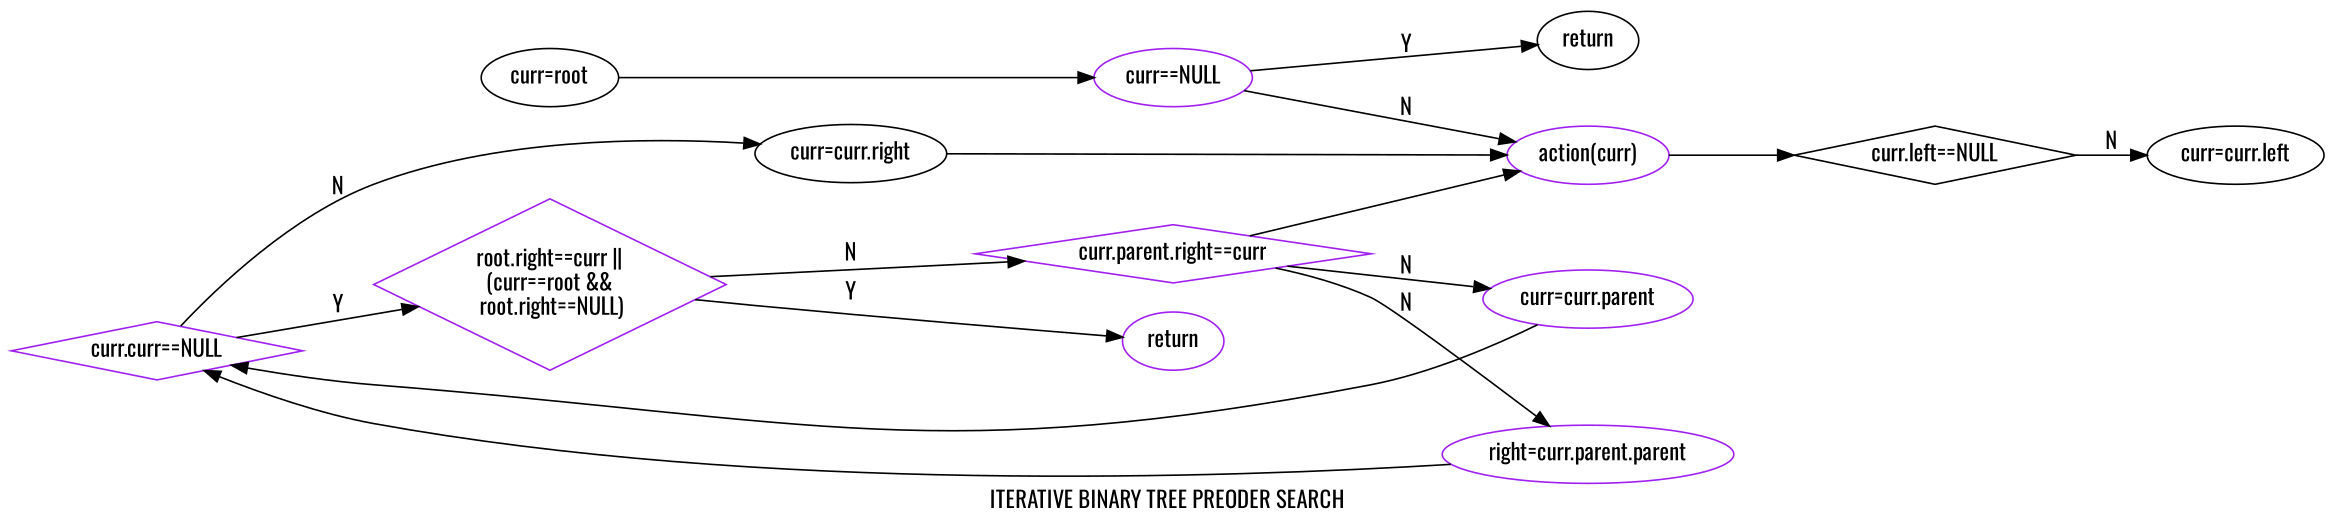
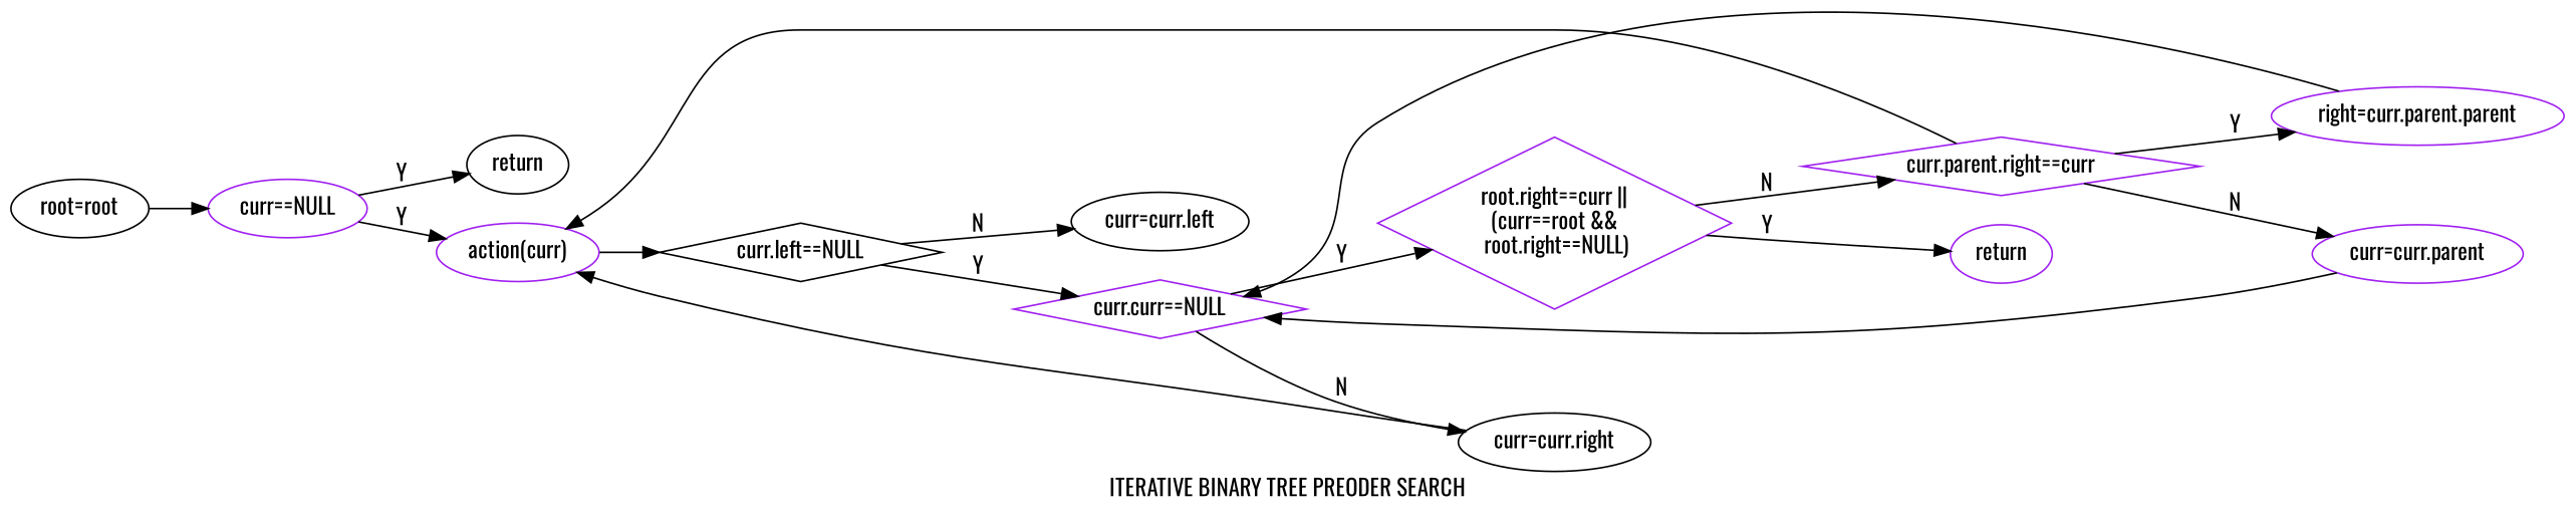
  digraph {
    fontname=Oswald
    label="ITERATIVE BINARY TREE PREODER SEARCH"
    rankdir=LR
    node [color=purple fontname=Oswald]
    edge [fontname=Oswald]
-   n1 [color=black label="curr=root"]
+   n1 [color=black label="root=root"]
    n2 [label="curr==NULL" shape=ellipse]
    n3 [color=black label=return]
    n4 [label="action(curr)"]
    n5 [color=black label="curr.left==NULL" shape=diamond]
    n6 [label=return]
    n7 [label="curr.curr==NULL" shape=diamond]
    n8 [color=black label="curr=curr.left"]
    n9 [color=black label="curr=curr.right"]
    n10 [label="root.right==curr ||\n(curr==root &&\n root.right==NULL)" shape=diamond]
    n11 [label="curr.parent.right==curr" shape=diamond]
    n12 [label="curr=curr.parent"]
    n13 [label="right=curr.parent.parent"]
    n1 -> n2
    n2 -> n3 [label=Y]
-   n2 -> n4 [label=N]
+   n2 -> n4 [label=Y]
    n4 -> n5
+   n5 -> n7 [label=Y]
    n5 -> n8 [label=N]
    n7 -> n9 [label=N]
    n7 -> n10 [label=Y]
    n9 -> n4
    n10 -> n6 [label=Y]
    n10 -> n11 [label=N]
    n11 -> n4
    n11 -> n12 [label=N]
-   n11 -> n13 [label=N]
+   n11 -> n13 [label=Y]
    n12 -> n7
    n13 -> n7
  }
